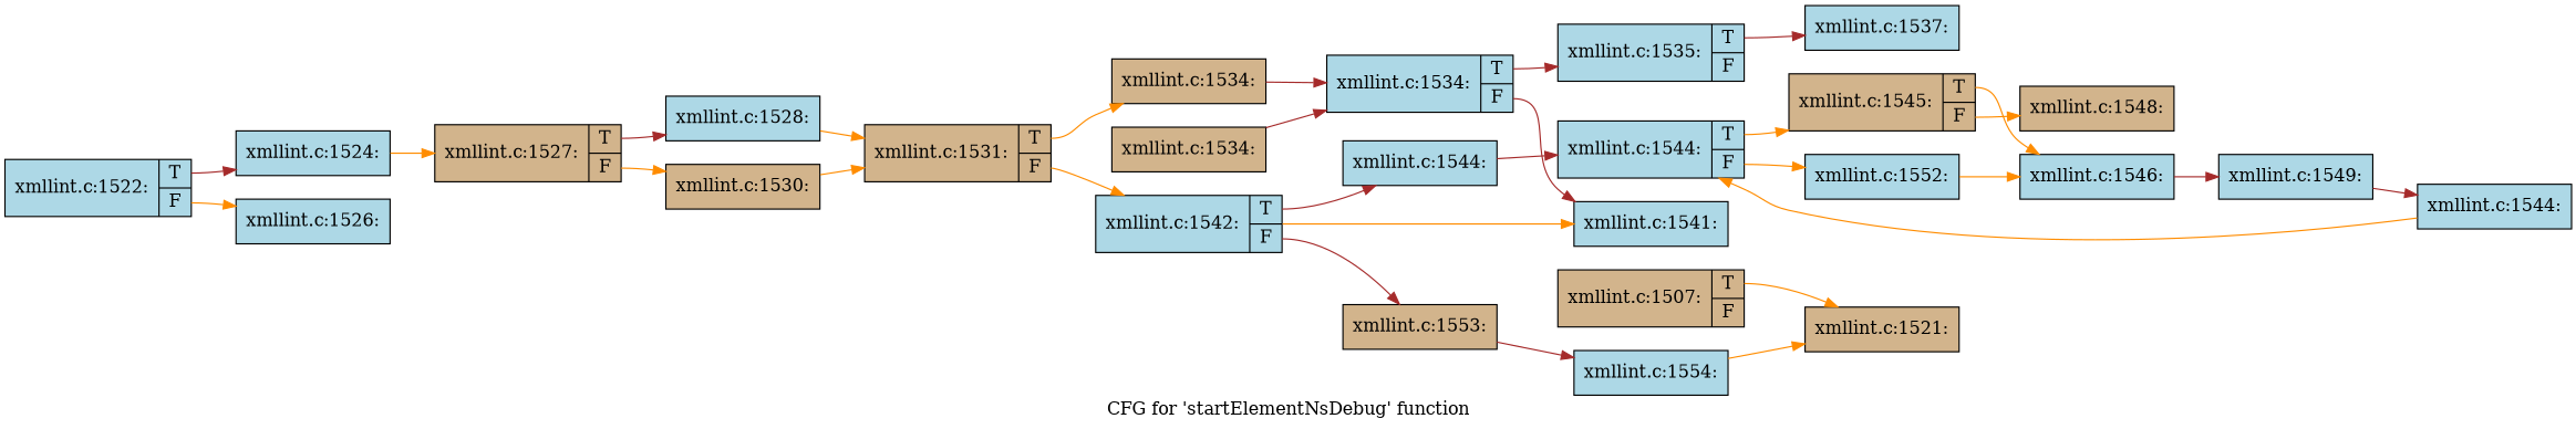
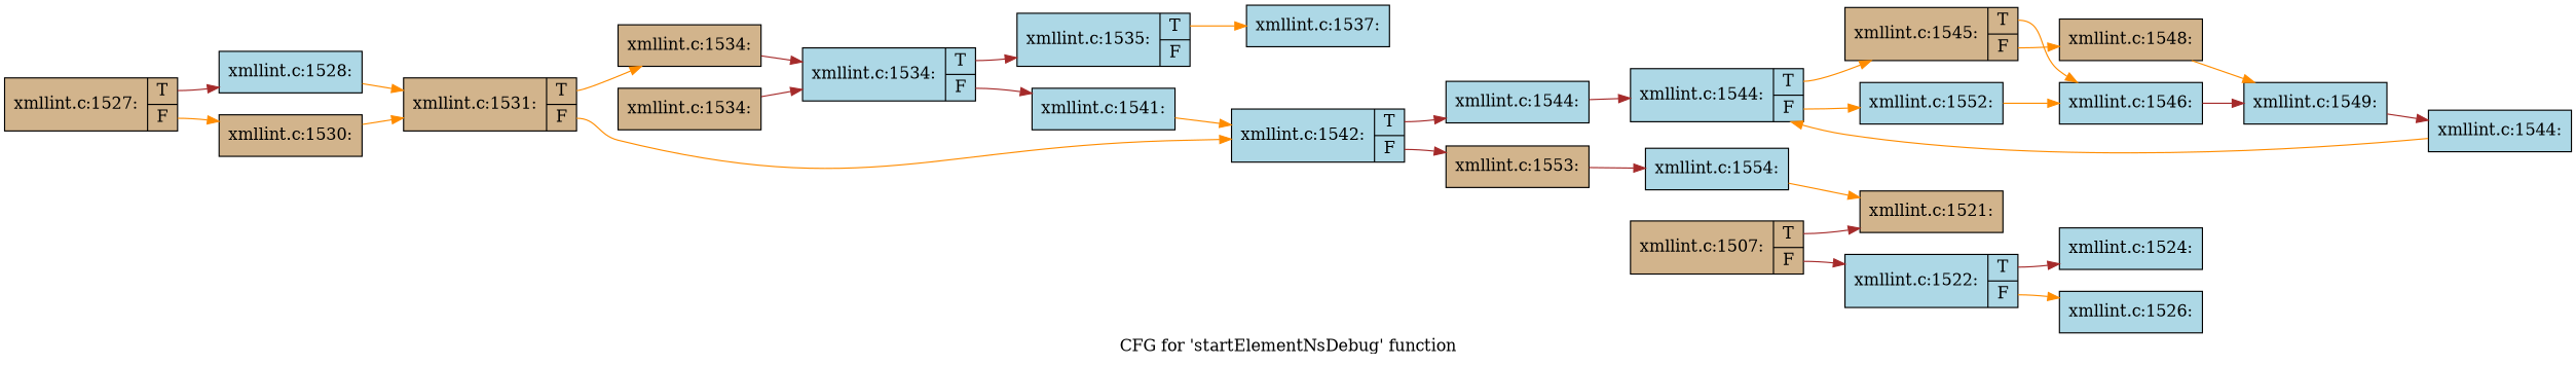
  digraph {
    label="CFG for 'startElementNsDebug' function"
    rankdir=LR
    node [fillcolor=lightblue shape=record style=filled]
    edge [color=darkorange]
    n1 [fillcolor=tan label="{xmllint.c:1507:|{<s0>T|<s1>F}}"]
    n2 [fillcolor=tan label="{xmllint.c:1521:}"]
    n3 [label="{xmllint.c:1522:|{<s0>T|<s1>F}}"]
    n4 [label="{xmllint.c:1524:}"]
    n5 [label="{xmllint.c:1526:}"]
    n6 [label="{xmllint.c:1554:}"]
    n7 [fillcolor=tan label="{xmllint.c:1527:|{<s0>T|<s1>F}}"]
    n8 [label="{xmllint.c:1528:}"]
    n9 [fillcolor=tan label="{xmllint.c:1530:}"]
    n10 [fillcolor=tan label="{xmllint.c:1531:|{<s0>T|<s1>F}}"]
    n11 [fillcolor=tan label="{xmllint.c:1534:}"]
    n12 [label="{xmllint.c:1542:|{<s0>T|<s1>F}}"]
    n13 [label="{xmllint.c:1534:|{<s0>T|<s1>F}}"]
    n14 [label="{xmllint.c:1544:}"]
    n15 [fillcolor=tan label="{xmllint.c:1553:}"]
    n16 [label="{xmllint.c:1535:|{<s0>T|<s1>F}}"]
    n17 [label="{xmllint.c:1541:}"]
    n18 [label="{xmllint.c:1544:|{<s0>T|<s1>F}}"]
    n19 [label="{xmllint.c:1537:}"]
    n20 [fillcolor=tan label="{xmllint.c:1534:}"]
    n21 [fillcolor=tan label="{xmllint.c:1545:|{<s0>T|<s1>F}}"]
    n22 [label="{xmllint.c:1552:}"]
    n23 [label="{xmllint.c:1546:}"]
    n24 [fillcolor=tan label="{xmllint.c:1548:}"]
    n25 [label="{xmllint.c:1549:}"]
    n26 [label="{xmllint.c:1544:}"]
-   n1 -> n2 [tailport=s0]
+   n1 -> n2 [color=brown tailport=s0]
+   n1 -> n3 [color=brown tailport=s1]
    n3 -> n4 [color=brown tailport=s0]
    n3 -> n5 [tailport=s1]
-   n4 -> n7
    n6 -> n2
    n7 -> n8 [color=brown tailport=s0]
    n7 -> n9 [tailport=s1]
    n8 -> n10
    n9 -> n10
    n10 -> n11 [tailport=s0]
    n10 -> n12 [tailport=s1]
    n11 -> n13 [color=brown]
    n12 -> n14 [color=brown tailport=s0]
    n12 -> n15 [color=brown tailport=s1]
    n13 -> n16 [color=brown tailport=s0]
    n13 -> n17 [color=brown tailport=s1]
    n14 -> n18 [color=brown]
    n15 -> n6 [color=brown]
-   n16 -> n19 [color=brown tailport=s0]
-   n12 -> n17
+   n16 -> n19 [tailport=s0]
+   n17 -> n12
    n18 -> n21 [tailport=s0]
    n18 -> n22 [tailport=s1]
    n20 -> n13 [color=brown]
    n21 -> n23 [tailport=s0]
    n21 -> n24 [tailport=s1]
    n22 -> n23
    n23 -> n25 [color=brown]
+   n24 -> n25
    n25 -> n26 [color=brown]
    n26 -> n18
  }
